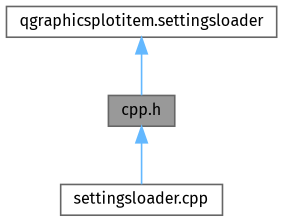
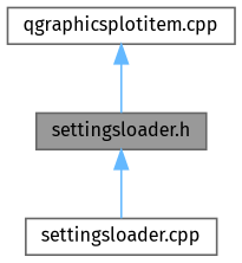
  digraph {
    fontname="Fira Sans"
    node [color=grey40 fillcolor=white fontname="Fira Sans" fontsize=10 shape=box style=filled]
    edge [color=steelblue1 dir=back fontname="Fira Sans" fontsize=10 labelfontname=Helvetica labelfontsize=10 style=solid]
-   n1 [color=gray40 fillcolor=grey60 fontcolor=black height=0.2 label="cpp.h" width=0.4]
+   n1 [color=gray40 fillcolor=grey60 fontcolor=black height=0.2 label="settingsloader.h" width=0.4]
    n2 [height=0.2 label="settingsloader.cpp" width=0.4]
-   n3 [height=0.2 label="qgraphicsplotitem.settingsloader" width=0.4]
+   n3 [height=0.2 label="qgraphicsplotitem.cpp" width=0.4]
    n1 -> n2
    n3 -> n1
  }
